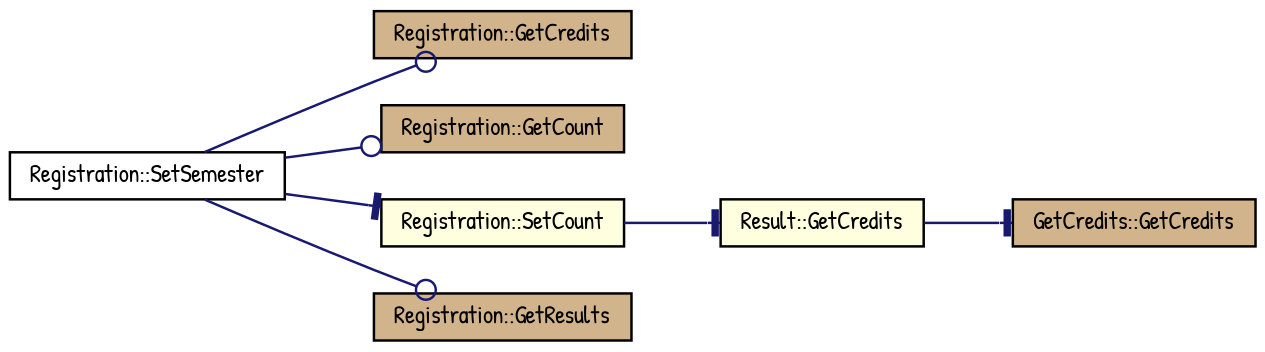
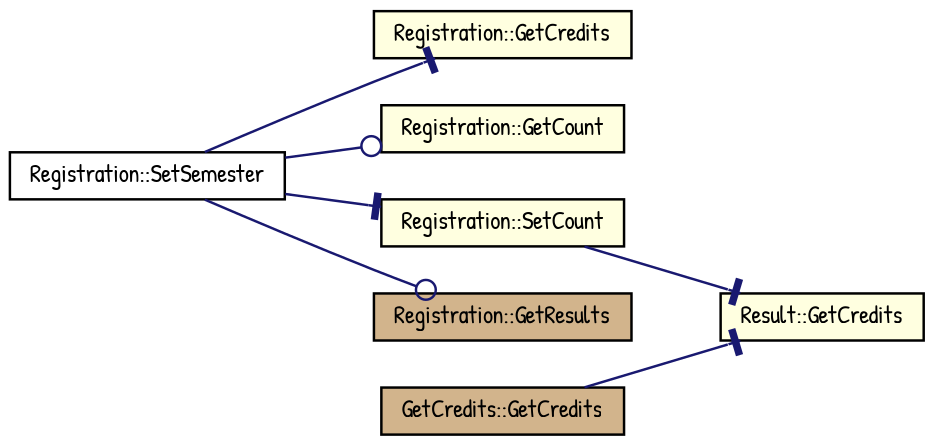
  digraph {
    fontname="Patrick Hand"
    rankdir=LR
    node [color=black fillcolor=lightyellow fontname="Patrick Hand" fontsize=10 shape=record style=filled]
    edge [arrowhead=odot color=midnightblue fontname="Patrick Hand" fontsize=10 labelfontname=Helvetica labelfontsize=10 style=solid]
    n1 [fillcolor=white fontcolor=black height=0.2 label="Registration::SetSemester" width=0.4]
-   n2 [fillcolor=tan height=0.2 label="Registration::GetCredits" width=0.4]
-   n3 [fillcolor=tan height=0.2 label="Registration::GetCount" width=0.4]
+   n2 [height=0.2 label="Registration::GetCredits" width=0.4]
+   n3 [height=0.2 label="Registration::GetCount" width=0.4]
    n4 [height=0.2 label="Registration::SetCount" width=0.4]
    n5 [fillcolor=tan height=0.2 label="Registration::GetResults" width=0.4]
    n6 [height=0.2 label="Result::GetCredits" width=0.4]
    n7 [fillcolor=tan height=0.2 label="GetCredits::GetCredits" width=0.4]
-   n1 -> n2
+   n1 -> n2 [arrowhead=tee]
    n1 -> n3
    n1 -> n4 [arrowhead=tee]
    n1 -> n5
    n4 -> n6 [arrowhead=tee]
-   n6 -> n7 [arrowhead=tee]
+   n7 -> n6 [arrowhead=tee]
  }
